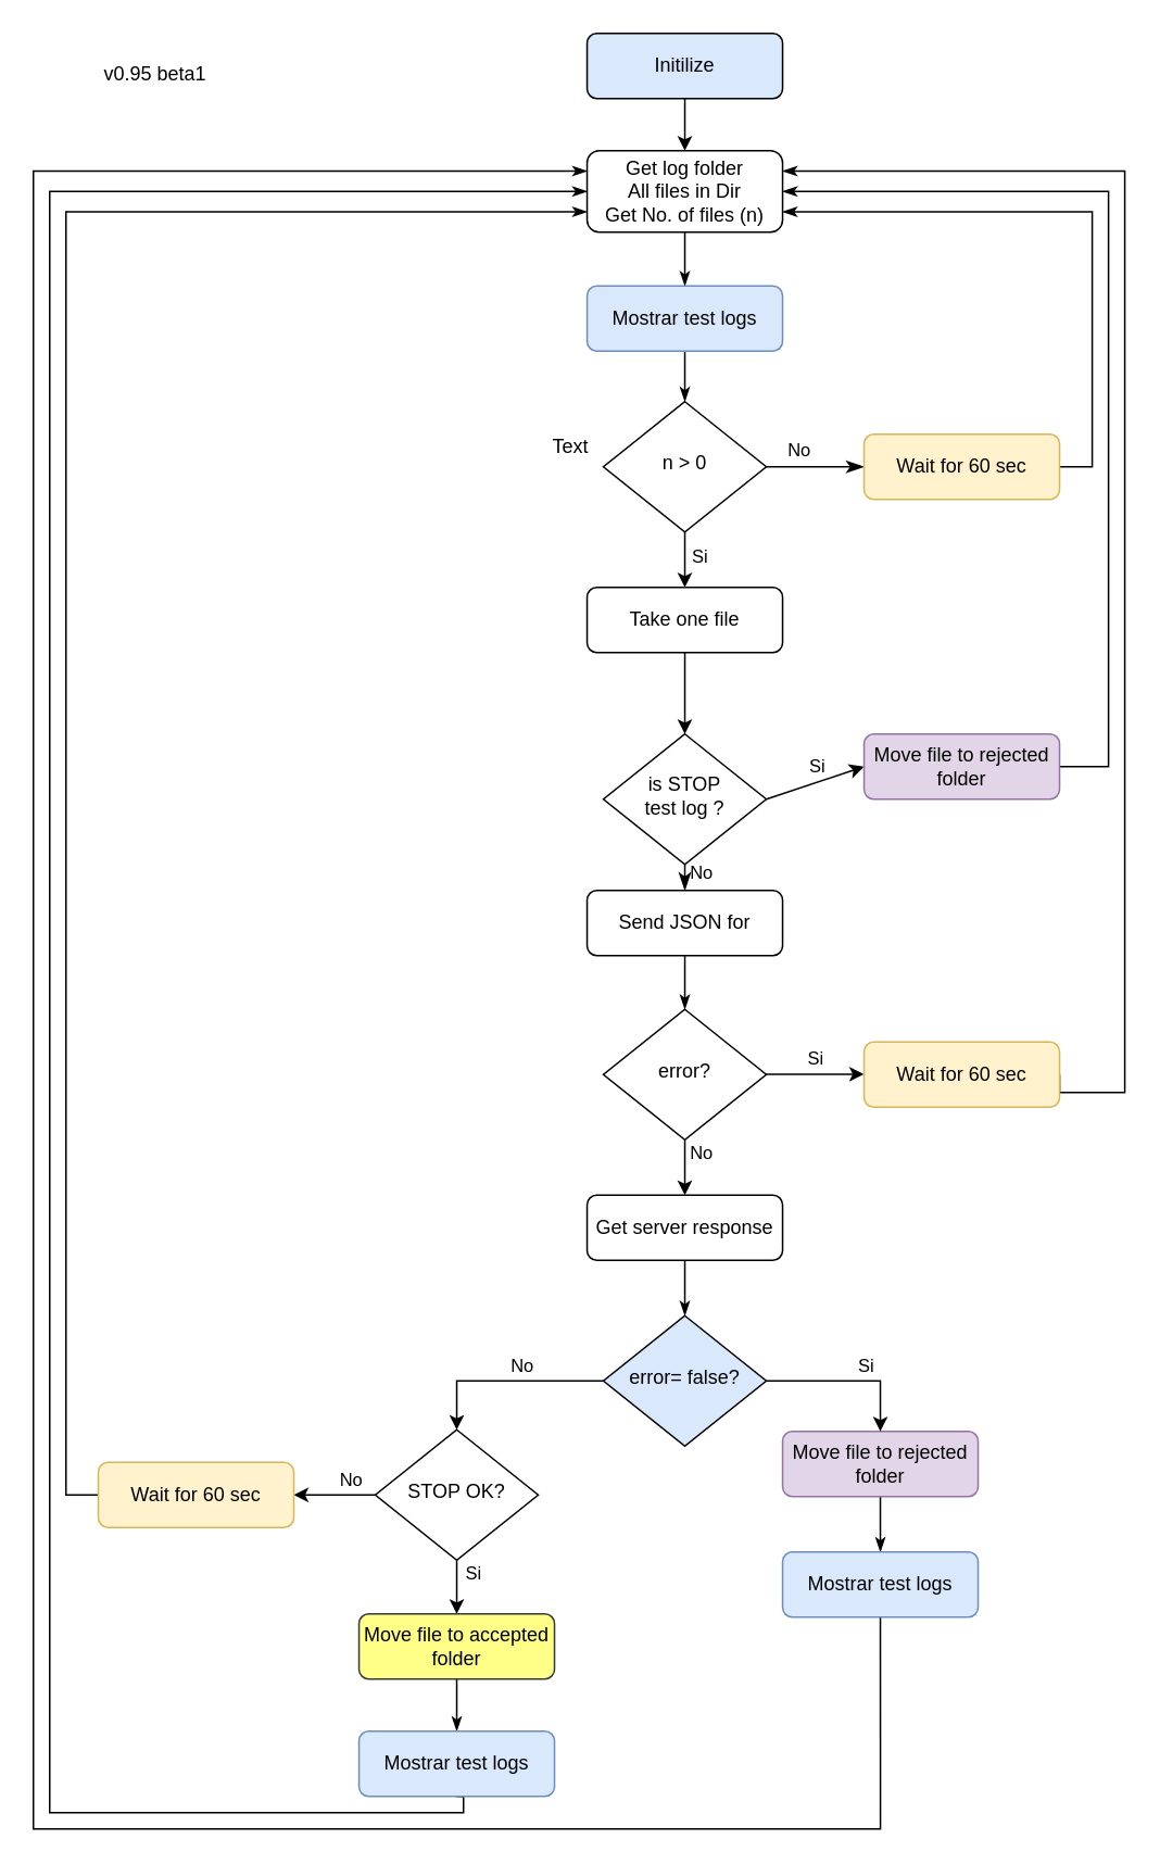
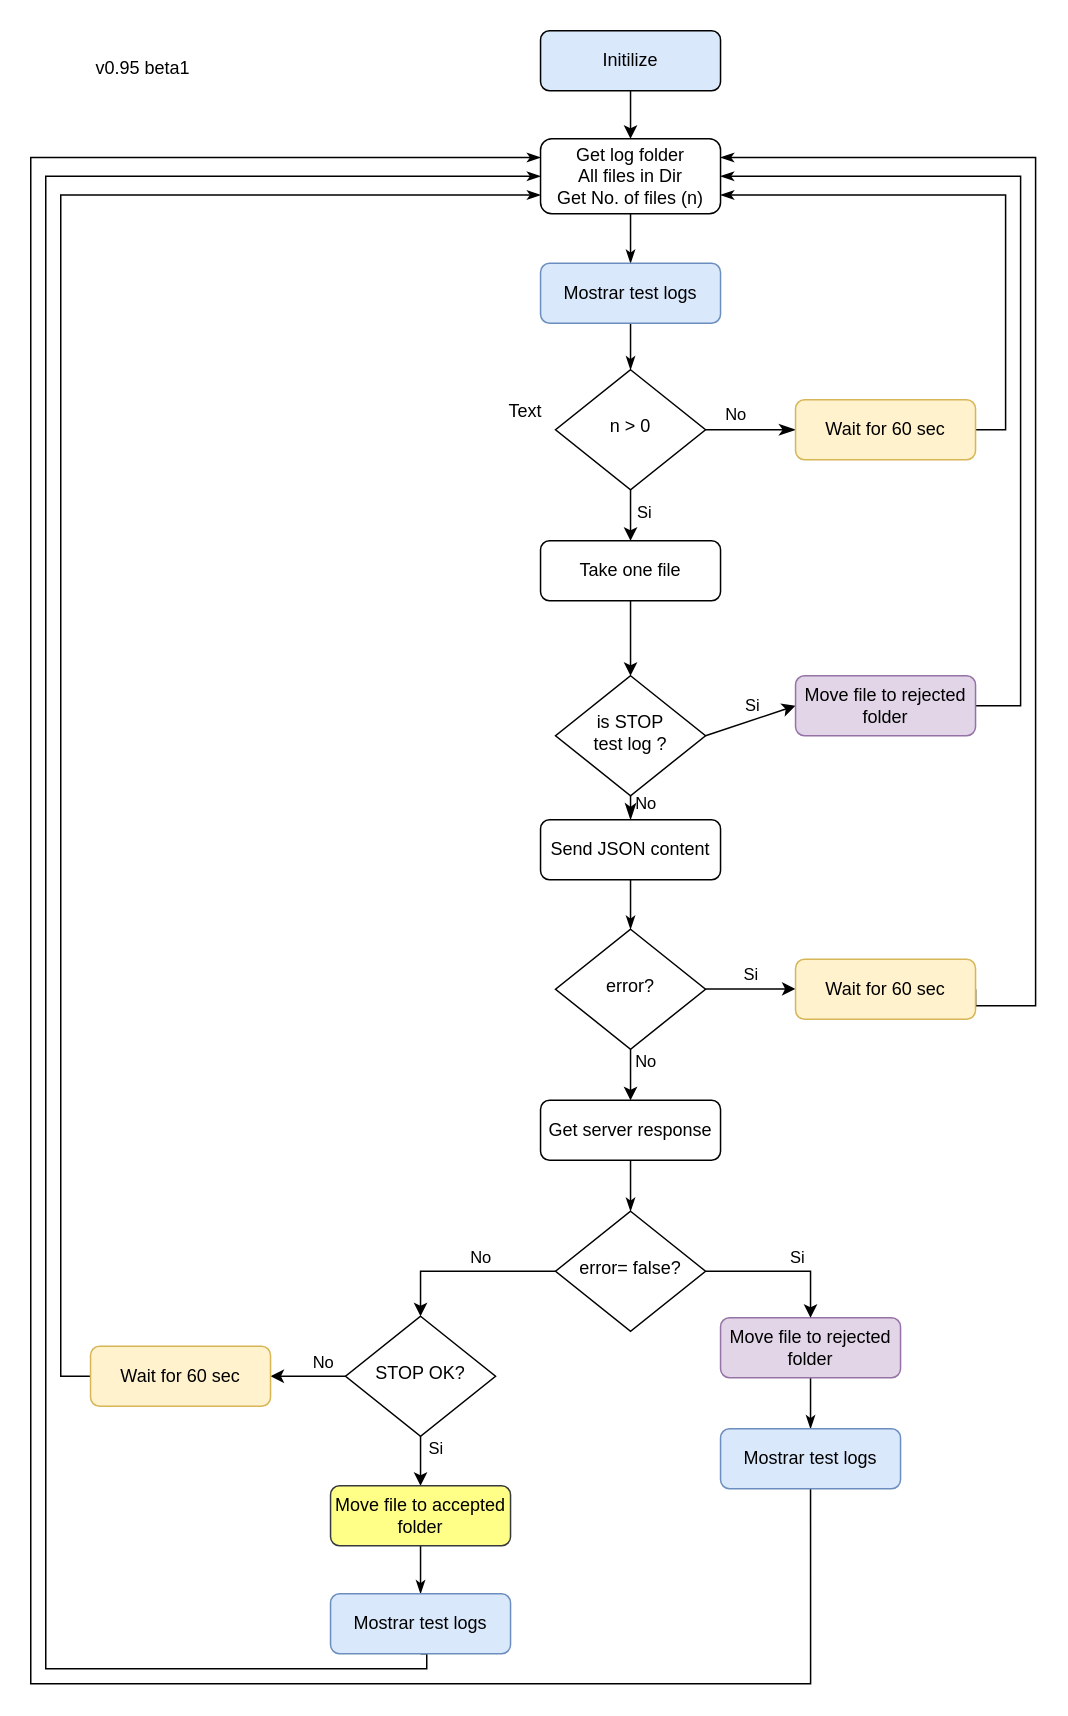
  <mxCell id="0" />
  <mxCell id="1" parent="0" />
  <mxCell id="2" style="edgeStyle=orthogonalEdgeStyle;rounded=0;orthogonalLoop=1;jettySize=auto;html=1;exitX=0.5;exitY=1;exitDx=0;exitDy=0;entryX=0.5;entryY=0;entryDx=0;entryDy=0;" parent="1" source="3" target="7" edge="1"><mxGeometry relative="1" as="geometry" /></mxCell>
  <mxCell id="3" value="Initilize" style="rounded=1;whiteSpace=wrap;html=1;fontSize=12;glass=0;strokeWidth=1;shadow=0;fillColor=#dae8fc;" parent="1" vertex="1"><mxGeometry x="359.86" y="20" width="120" height="40" as="geometry" /></mxCell>
  <mxCell id="4" value="No" style="edgeStyle=orthogonalEdgeStyle;rounded=0;html=1;jettySize=auto;orthogonalLoop=1;fontSize=11;endArrow=classicThin;endFill=1;endSize=8;strokeWidth=1;shadow=0;labelBackgroundColor=none;entryX=0;entryY=0.5;entryDx=0;entryDy=0;" parent="1" source="5" target="14" edge="1"><mxGeometry x="-0.333" y="10" relative="1" as="geometry"><mxPoint as="offset" /><mxPoint x="489.86" y="306" as="targetPoint" /></mxGeometry></mxCell>
  <mxCell id="5" value="n &amp;gt; 0" style="rhombus;whiteSpace=wrap;html=1;shadow=0;fontFamily=Helvetica;fontSize=12;align=center;strokeWidth=1;spacing=6;spacingTop=-4;" parent="1" vertex="1"><mxGeometry x="369.86" y="246" width="100" height="80" as="geometry" /></mxCell>
  <mxCell id="6" style="edgeStyle=orthogonalEdgeStyle;rounded=0;orthogonalLoop=1;jettySize=auto;html=1;exitX=0.5;exitY=1;exitDx=0;exitDy=0;entryX=0.5;entryY=0;entryDx=0;entryDy=0;endArrow=classicThin;endFill=1;" parent="1" source="7" target="26" edge="1"><mxGeometry relative="1" as="geometry" /></mxCell>
  <mxCell id="7" value="Get log folder&lt;br&gt;All files in Dir&lt;br&gt;Get No. of files (n)" style="rounded=1;whiteSpace=wrap;html=1;fontSize=12;glass=0;strokeWidth=1;shadow=0;" parent="1" vertex="1"><mxGeometry x="359.86" y="92" width="120" height="50" as="geometry" /></mxCell>
  <mxCell id="8" value="error?" style="rhombus;whiteSpace=wrap;html=1;shadow=0;fontFamily=Helvetica;fontSize=12;align=center;strokeWidth=1;spacing=6;spacingTop=-4;" parent="1" vertex="1"><mxGeometry x="369.86" y="619" width="100" height="80" as="geometry" /></mxCell>
  <mxCell id="9" style="edgeStyle=orthogonalEdgeStyle;rounded=0;orthogonalLoop=1;jettySize=auto;html=1;exitX=0.5;exitY=1;exitDx=0;exitDy=0;entryX=0.5;entryY=0;entryDx=0;entryDy=0;endArrow=classicThin;endFill=1;" parent="1" source="10" target="33" edge="1"><mxGeometry relative="1" as="geometry" /></mxCell>
  <mxCell id="10" value="Get server response" style="rounded=1;whiteSpace=wrap;html=1;fontSize=12;glass=0;strokeWidth=1;shadow=0;" parent="1" vertex="1"><mxGeometry x="359.86" y="733" width="120" height="40" as="geometry" /></mxCell>
  <mxCell id="11" style="edgeStyle=orthogonalEdgeStyle;rounded=0;orthogonalLoop=1;jettySize=auto;html=1;exitX=0.5;exitY=1;exitDx=0;exitDy=0;entryX=0.5;entryY=0;entryDx=0;entryDy=0;endArrow=classicThin;endFill=1;" parent="1" source="12" target="8" edge="1"><mxGeometry relative="1" as="geometry" /></mxCell>
- <mxCell id="12" value="Send JSON for" style="rounded=1;whiteSpace=wrap;html=1;fontSize=12;glass=0;strokeWidth=1;shadow=0;" parent="1" vertex="1"><mxGeometry x="359.86" y="546" width="120" height="40" as="geometry" /></mxCell>
+ <mxCell id="12" value="Send JSON content" style="rounded=1;whiteSpace=wrap;html=1;fontSize=12;glass=0;strokeWidth=1;shadow=0;" parent="1" vertex="1"><mxGeometry x="359.86" y="546" width="120" height="40" as="geometry" /></mxCell>
  <mxCell id="13" style="edgeStyle=orthogonalEdgeStyle;rounded=0;orthogonalLoop=1;jettySize=auto;html=1;exitX=1;exitY=0.5;exitDx=0;exitDy=0;entryX=1;entryY=0.75;entryDx=0;entryDy=0;endArrow=classicThin;endFill=1;" parent="1" source="14" target="7" edge="1"><mxGeometry relative="1" as="geometry" /></mxCell>
  <mxCell id="14" value="Wait for 60 sec" style="rounded=1;whiteSpace=wrap;html=1;fontSize=12;glass=0;strokeWidth=1;shadow=0;fillColor=#fff2cc;strokeColor=#d6b656;" parent="1" vertex="1"><mxGeometry x="529.86" y="266" width="120" height="40" as="geometry" /></mxCell>
  <mxCell id="15" style="edgeStyle=orthogonalEdgeStyle;rounded=0;orthogonalLoop=1;jettySize=auto;html=1;exitX=0.5;exitY=1;exitDx=0;exitDy=0;entryX=0.5;entryY=0;entryDx=0;entryDy=0;" parent="1" source="16" target="17" edge="1"><mxGeometry relative="1" as="geometry" /></mxCell>
  <mxCell id="16" value="Take one file" style="rounded=1;whiteSpace=wrap;html=1;fontSize=12;glass=0;strokeWidth=1;shadow=0;" parent="1" vertex="1"><mxGeometry x="359.86" y="360" width="120" height="40" as="geometry" /></mxCell>
  <mxCell id="17" value="is STOP &lt;br&gt;test log ?" style="rhombus;whiteSpace=wrap;html=1;shadow=0;fontFamily=Helvetica;fontSize=12;align=center;strokeWidth=1;spacing=6;spacingTop=-4;" parent="1" vertex="1"><mxGeometry x="369.86" y="450" width="100" height="80" as="geometry" /></mxCell>
  <mxCell id="18" value="" style="endArrow=classic;html=1;rounded=0;entryX=0.5;entryY=0;entryDx=0;entryDy=0;exitX=0.5;exitY=1;exitDx=0;exitDy=0;" parent="1" source="5" target="16" edge="1"><mxGeometry relative="1" as="geometry"><mxPoint x="229.86" y="360" as="sourcePoint" /><mxPoint x="329.86" y="360" as="targetPoint" /></mxGeometry></mxCell>
  <mxCell id="19" value="Si" style="edgeLabel;resizable=0;html=1;align=center;verticalAlign=middle;" parent="18" connectable="0" vertex="1"><mxGeometry relative="1" as="geometry"><mxPoint x="9" y="-3" as="offset" /></mxGeometry></mxCell>
  <mxCell id="20" value="" style="endArrow=classic;html=1;rounded=0;entryX=0;entryY=0.5;entryDx=0;entryDy=0;exitX=1;exitY=0.5;exitDx=0;exitDy=0;" parent="1" source="17" target="24" edge="1"><mxGeometry relative="1" as="geometry"><mxPoint x="369.17" y="490" as="sourcePoint" /><mxPoint x="369.17" y="530" as="targetPoint" /><Array as="points" /></mxGeometry></mxCell>
  <mxCell id="21" value="Si" style="edgeLabel;resizable=0;html=1;align=center;verticalAlign=middle;" parent="20" connectable="0" vertex="1"><mxGeometry relative="1" as="geometry"><mxPoint y="-10" as="offset" /></mxGeometry></mxCell>
  <mxCell id="22" value="No" style="edgeStyle=orthogonalEdgeStyle;rounded=0;html=1;jettySize=auto;orthogonalLoop=1;fontSize=11;endArrow=classicThin;endFill=1;endSize=8;strokeWidth=1;shadow=0;labelBackgroundColor=none;exitX=0.5;exitY=1;exitDx=0;exitDy=0;entryX=0.5;entryY=0;entryDx=0;entryDy=0;" parent="1" source="17" target="12" edge="1"><mxGeometry x="-0.333" y="10" relative="1" as="geometry"><mxPoint as="offset" /><mxPoint x="379.86" y="520" as="sourcePoint" /><mxPoint x="370" y="522" as="targetPoint" /></mxGeometry></mxCell>
  <mxCell id="23" style="edgeStyle=orthogonalEdgeStyle;rounded=0;orthogonalLoop=1;jettySize=auto;html=1;exitX=1;exitY=0.5;exitDx=0;exitDy=0;endArrow=classicThin;endFill=1;entryX=1;entryY=0.5;entryDx=0;entryDy=0;" parent="1" source="24" target="7" edge="1"><mxGeometry relative="1" as="geometry"><mxPoint x="669.86" y="290" as="targetPoint" /><Array as="points"><mxPoint x="679.86" y="470" /><mxPoint x="679.86" y="117" /></Array></mxGeometry></mxCell>
  <mxCell id="24" value="Move file to rejected&lt;br&gt;folder" style="rounded=1;whiteSpace=wrap;html=1;fontSize=12;glass=0;strokeWidth=1;shadow=0;fillColor=#e1d5e7;strokeColor=#9673a6;" parent="1" vertex="1"><mxGeometry x="529.86" y="450" width="120" height="40" as="geometry" /></mxCell>
  <mxCell id="25" style="edgeStyle=orthogonalEdgeStyle;rounded=0;orthogonalLoop=1;jettySize=auto;html=1;exitX=0.5;exitY=1;exitDx=0;exitDy=0;entryX=0.5;entryY=0;entryDx=0;entryDy=0;endArrow=classicThin;endFill=1;" parent="1" source="26" target="5" edge="1"><mxGeometry relative="1" as="geometry" /></mxCell>
  <mxCell id="26" value="Mostrar test logs" style="rounded=1;whiteSpace=wrap;html=1;fontSize=12;glass=0;strokeWidth=1;shadow=0;fillColor=#dae8fc;strokeColor=#6c8ebf;" parent="1" vertex="1"><mxGeometry x="359.86" y="175" width="120" height="40" as="geometry" /></mxCell>
  <mxCell id="27" value="" style="endArrow=classic;html=1;rounded=0;entryX=0;entryY=0.5;entryDx=0;entryDy=0;exitX=1;exitY=0.5;exitDx=0;exitDy=0;" parent="1" edge="1"><mxGeometry relative="1" as="geometry"><mxPoint x="469.86" y="658.76" as="sourcePoint" /><mxPoint x="529.86" y="658.76" as="targetPoint" /><Array as="points" /></mxGeometry></mxCell>
  <mxCell id="28" value="Si" style="edgeLabel;resizable=0;html=1;align=center;verticalAlign=middle;" parent="27" connectable="0" vertex="1"><mxGeometry relative="1" as="geometry"><mxPoint y="-10" as="offset" /></mxGeometry></mxCell>
  <mxCell id="29" style="edgeStyle=orthogonalEdgeStyle;rounded=0;orthogonalLoop=1;jettySize=auto;html=1;exitX=1;exitY=0.5;exitDx=0;exitDy=0;endArrow=classicThin;endFill=1;entryX=1;entryY=0.25;entryDx=0;entryDy=0;" parent="1" source="30" target="7" edge="1"><mxGeometry relative="1" as="geometry"><mxPoint x="699.86" y="100" as="targetPoint" /><Array as="points"><mxPoint x="689.86" y="670" /><mxPoint x="689.86" y="105" /></Array></mxGeometry></mxCell>
  <mxCell id="30" value="Wait for 60 sec" style="rounded=1;whiteSpace=wrap;html=1;fontSize=12;glass=0;strokeWidth=1;shadow=0;fillColor=#fff2cc;strokeColor=#d6b656;" parent="1" vertex="1"><mxGeometry x="529.86" y="639" width="120" height="40" as="geometry" /></mxCell>
  <mxCell id="31" value="" style="endArrow=classic;html=1;rounded=0;entryX=0.5;entryY=0;entryDx=0;entryDy=0;exitX=0.5;exitY=1;exitDx=0;exitDy=0;fontStyle=1" parent="1" source="8" target="10" edge="1"><mxGeometry relative="1" as="geometry"><mxPoint x="449.86" y="709" as="sourcePoint" /><mxPoint x="509.86" y="709" as="targetPoint" /><Array as="points" /></mxGeometry></mxCell>
  <mxCell id="32" value="No" style="edgeLabel;resizable=0;html=1;align=center;verticalAlign=middle;" parent="31" connectable="0" vertex="1"><mxGeometry relative="1" as="geometry"><mxPoint x="10" y="-10" as="offset" /></mxGeometry></mxCell>
- <mxCell id="33" value="error= false?" style="rhombus;whiteSpace=wrap;html=1;shadow=0;fontFamily=Helvetica;fontSize=12;align=center;strokeWidth=1;spacing=6;spacingTop=-4;fillColor=#dae8fc;" parent="1" vertex="1"><mxGeometry x="369.86" y="807" width="100" height="80" as="geometry" /></mxCell>
+ <mxCell id="33" value="error= false?" style="rhombus;whiteSpace=wrap;html=1;shadow=0;fontFamily=Helvetica;fontSize=12;align=center;strokeWidth=1;spacing=6;spacingTop=-4;" parent="1" vertex="1"><mxGeometry x="369.86" y="807" width="100" height="80" as="geometry" /></mxCell>
  <mxCell id="34" value="" style="endArrow=classic;html=1;rounded=0;exitX=0;exitY=0.5;exitDx=0;exitDy=0;" parent="1" source="38" edge="1"><mxGeometry relative="1" as="geometry"><mxPoint x="169.86" y="837" as="sourcePoint" /><mxPoint x="179.86" y="917" as="targetPoint" /><Array as="points" /></mxGeometry></mxCell>
  <mxCell id="35" value="No" style="edgeLabel;resizable=0;html=1;align=center;verticalAlign=middle;" parent="34" connectable="0" vertex="1"><mxGeometry relative="1" as="geometry"><mxPoint x="10" y="-10" as="offset" /></mxGeometry></mxCell>
  <mxCell id="36" value="" style="endArrow=classic;html=1;rounded=0;exitX=0;exitY=0.5;exitDx=0;exitDy=0;entryX=0.5;entryY=0;entryDx=0;entryDy=0;" parent="1" source="33" target="38" edge="1"><mxGeometry relative="1" as="geometry"><mxPoint x="329.86" y="837" as="sourcePoint" /><mxPoint x="319.86" y="847" as="targetPoint" /><Array as="points"><mxPoint x="279.86" y="847" /></Array></mxGeometry></mxCell>
  <mxCell id="37" value="No" style="edgeLabel;resizable=0;html=1;align=center;verticalAlign=middle;" parent="36" connectable="0" vertex="1"><mxGeometry relative="1" as="geometry"><mxPoint x="10" y="-10" as="offset" /></mxGeometry></mxCell>
  <mxCell id="38" value="STOP OK?" style="rhombus;whiteSpace=wrap;html=1;shadow=0;fontFamily=Helvetica;fontSize=12;align=center;strokeWidth=1;spacing=6;spacingTop=-4;" parent="1" vertex="1"><mxGeometry x="229.86" y="877" width="100" height="80" as="geometry" /></mxCell>
  <mxCell id="39" style="edgeStyle=orthogonalEdgeStyle;rounded=0;orthogonalLoop=1;jettySize=auto;html=1;entryX=0;entryY=0.75;entryDx=0;entryDy=0;endArrow=classicThin;endFill=1;" parent="1" source="40" target="7" edge="1"><mxGeometry relative="1" as="geometry"><Array as="points"><mxPoint x="40" y="917" /><mxPoint x="40" y="129" /></Array></mxGeometry></mxCell>
  <mxCell id="40" value="Wait for 60 sec" style="rounded=1;whiteSpace=wrap;html=1;fontSize=12;glass=0;strokeWidth=1;shadow=0;fillColor=#fff2cc;strokeColor=#d6b656;" parent="1" vertex="1"><mxGeometry x="59.86" y="897" width="120" height="40" as="geometry" /></mxCell>
  <mxCell id="41" value="" style="endArrow=classic;html=1;rounded=0;exitX=0.5;exitY=1;exitDx=0;exitDy=0;entryX=0.5;entryY=0;entryDx=0;entryDy=0;" parent="1" source="38" target="44" edge="1"><mxGeometry relative="1" as="geometry"><mxPoint x="278.86" y="957" as="sourcePoint" /><mxPoint x="281.405" y="992" as="targetPoint" /><Array as="points" /></mxGeometry></mxCell>
  <mxCell id="42" value="Si" style="edgeLabel;resizable=0;html=1;align=center;verticalAlign=middle;" parent="41" connectable="0" vertex="1"><mxGeometry relative="1" as="geometry"><mxPoint x="10" y="-10" as="offset" /></mxGeometry></mxCell>
  <mxCell id="43" style="edgeStyle=orthogonalEdgeStyle;rounded=0;orthogonalLoop=1;jettySize=auto;html=1;exitX=0.5;exitY=1;exitDx=0;exitDy=0;entryX=0.5;entryY=0;entryDx=0;entryDy=0;endArrow=classicThin;endFill=1;" parent="1" source="44" target="46" edge="1"><mxGeometry relative="1" as="geometry" /></mxCell>
  <mxCell id="44" value="Move file to accepted folder" style="rounded=1;whiteSpace=wrap;html=1;fontSize=12;glass=0;strokeWidth=1;shadow=0;fillColor=#ffff88;strokeColor=#36393d;" parent="1" vertex="1"><mxGeometry x="219.86" y="990" width="120" height="40" as="geometry" /></mxCell>
  <mxCell id="45" style="edgeStyle=orthogonalEdgeStyle;rounded=0;orthogonalLoop=1;jettySize=auto;html=1;exitX=0.5;exitY=1;exitDx=0;exitDy=0;entryX=0;entryY=0.5;entryDx=0;entryDy=0;endArrow=classicThin;endFill=1;" parent="1" source="46" target="7" edge="1"><mxGeometry relative="1" as="geometry"><Array as="points"><mxPoint x="284" y="1102" /><mxPoint x="284" y="1112" /><mxPoint x="30" y="1112" /><mxPoint x="30" y="117" /></Array></mxGeometry></mxCell>
  <mxCell id="46" value="Mostrar test logs" style="rounded=1;whiteSpace=wrap;html=1;fontSize=12;glass=0;strokeWidth=1;shadow=0;fillColor=#dae8fc;strokeColor=#6c8ebf;" parent="1" vertex="1"><mxGeometry x="219.86" y="1062" width="120" height="40" as="geometry" /></mxCell>
  <mxCell id="47" style="edgeStyle=orthogonalEdgeStyle;rounded=0;orthogonalLoop=1;jettySize=auto;html=1;exitX=0.5;exitY=1;exitDx=0;exitDy=0;entryX=0.5;entryY=0;entryDx=0;entryDy=0;endArrow=classicThin;endFill=1;" parent="1" source="48" target="52" edge="1"><mxGeometry relative="1" as="geometry" /></mxCell>
  <mxCell id="48" value="Move file to rejected folder" style="rounded=1;whiteSpace=wrap;html=1;fontSize=12;glass=0;strokeWidth=1;shadow=0;fillColor=#e1d5e7;strokeColor=#9673a6;" parent="1" vertex="1"><mxGeometry x="479.86" y="878" width="120" height="40" as="geometry" /></mxCell>
  <mxCell id="49" value="" style="endArrow=classic;html=1;rounded=0;exitX=1;exitY=0.5;exitDx=0;exitDy=0;entryX=0.5;entryY=0;entryDx=0;entryDy=0;" parent="1" source="33" target="48" edge="1"><mxGeometry relative="1" as="geometry"><mxPoint x="659.86" y="807" as="sourcePoint" /><mxPoint x="569.86" y="837" as="targetPoint" /><Array as="points"><mxPoint x="539.86" y="847" /></Array></mxGeometry></mxCell>
  <mxCell id="50" value="Si" style="edgeLabel;resizable=0;html=1;align=center;verticalAlign=middle;" parent="49" connectable="0" vertex="1"><mxGeometry relative="1" as="geometry"><mxPoint x="10" y="-10" as="offset" /></mxGeometry></mxCell>
  <mxCell id="51" style="edgeStyle=orthogonalEdgeStyle;rounded=0;orthogonalLoop=1;jettySize=auto;html=1;exitX=0.5;exitY=1;exitDx=0;exitDy=0;endArrow=classicThin;endFill=1;entryX=0;entryY=0.25;entryDx=0;entryDy=0;" parent="1" source="52" target="7" edge="1"><mxGeometry relative="1" as="geometry"><mxPoint x="49.86" y="100" as="targetPoint" /><Array as="points"><mxPoint x="540" y="1122" /><mxPoint x="20" y="1122" /><mxPoint x="20" y="105" /></Array></mxGeometry></mxCell>
  <mxCell id="52" value="Mostrar test logs" style="rounded=1;whiteSpace=wrap;html=1;fontSize=12;glass=0;strokeWidth=1;shadow=0;fillColor=#dae8fc;strokeColor=#6c8ebf;" parent="1" vertex="1"><mxGeometry x="479.86" y="952" width="120" height="40" as="geometry" /></mxCell>
  <mxCell id="53" value="Text" style="text;html=1;strokeColor=none;fillColor=none;align=center;verticalAlign=middle;whiteSpace=wrap;rounded=0;" parent="1" vertex="1"><mxGeometry x="320" y="259" width="60" height="30" as="geometry" /></mxCell>
  <mxCell id="54" value="v0.95 beta1" style="text;html=1;strokeColor=none;fillColor=none;align=center;verticalAlign=middle;whiteSpace=wrap;rounded=0;" parent="1" vertex="1"><mxGeometry x="45" y="30" width="100" height="30" as="geometry" /></mxCell>
